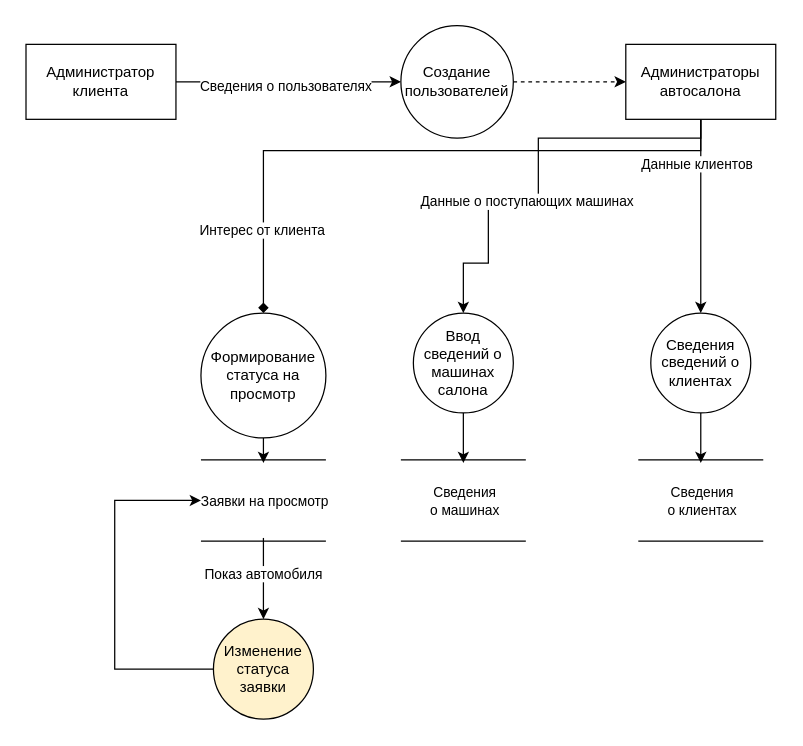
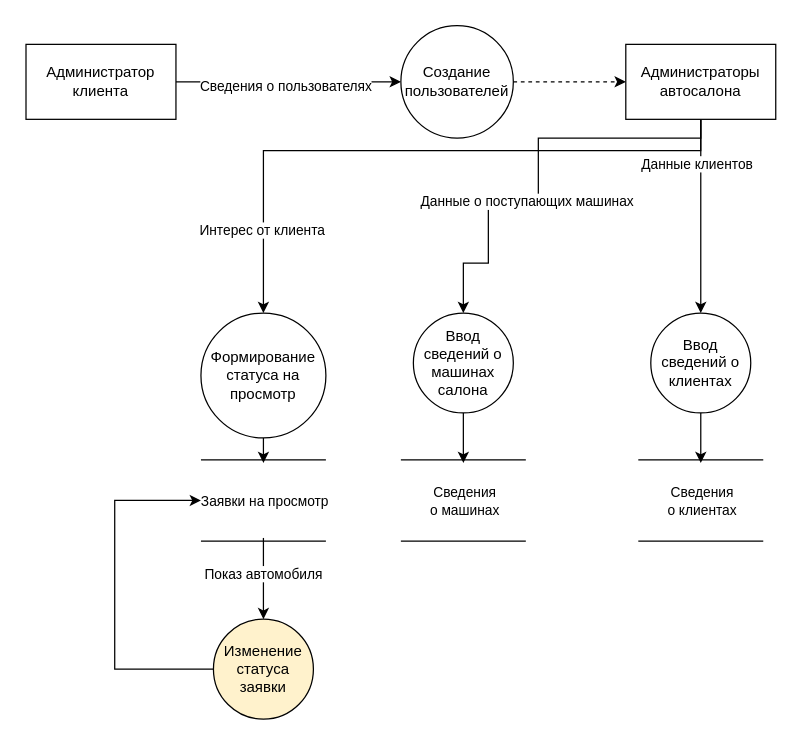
  <mxCell id="0" />
  <mxCell id="1" parent="0" />
  <mxCell id="2" style="edgeStyle=orthogonalEdgeStyle;rounded=0;orthogonalLoop=1;jettySize=auto;html=1;" edge="1" parent="1" source="4" target="6"><mxGeometry relative="1" as="geometry" /></mxCell>
  <mxCell id="3" value="Сведения о пользователях" style="edgeLabel;html=1;align=center;verticalAlign=middle;resizable=0;points=[];" vertex="1" connectable="0" parent="2"><mxGeometry x="-0.029" y="-3" relative="1" as="geometry"><mxPoint as="offset" /></mxGeometry></mxCell>
  <mxCell id="4" value="Администратор клиента" style="rounded=0;whiteSpace=wrap;html=1;" vertex="1" parent="1"><mxGeometry x="20" y="35" width="120" height="60" as="geometry" /></mxCell>
  <mxCell id="5" style="edgeStyle=orthogonalEdgeStyle;rounded=0;orthogonalLoop=1;jettySize=auto;html=1;entryX=0;entryY=0.5;entryDx=0;entryDy=0;dashed=1;" edge="1" parent="1" source="6" target="13"><mxGeometry relative="1" as="geometry" /></mxCell>
  <mxCell id="6" value="Создание пользователей" style="ellipse;whiteSpace=wrap;html=1;aspect=fixed;" vertex="1" parent="1"><mxGeometry x="320" y="20" width="90" height="90" as="geometry" /></mxCell>
  <mxCell id="7" style="edgeStyle=orthogonalEdgeStyle;rounded=0;orthogonalLoop=1;jettySize=auto;html=1;" edge="1" parent="1" source="13"><mxGeometry relative="1" as="geometry"><mxPoint x="560" y="250" as="targetPoint" /></mxGeometry></mxCell>
  <mxCell id="8" value="Данные клиентов" style="edgeLabel;html=1;align=center;verticalAlign=middle;resizable=0;points=[];" vertex="1" connectable="0" parent="7"><mxGeometry x="-0.309" y="-4" relative="1" as="geometry"><mxPoint y="-19" as="offset" /></mxGeometry></mxCell>
  <mxCell id="9" style="edgeStyle=orthogonalEdgeStyle;rounded=0;orthogonalLoop=1;jettySize=auto;html=1;" edge="1" parent="1" source="13"><mxGeometry relative="1" as="geometry"><mxPoint x="370" y="250" as="targetPoint" /><Array as="points"><mxPoint x="560" y="110" /><mxPoint x="430" y="110" /><mxPoint x="430" y="160" /><mxPoint x="390" y="160" /><mxPoint x="390" y="210" /><mxPoint x="370" y="210" /></Array></mxGeometry></mxCell>
  <mxCell id="10" value="Данные о поступающих машинах" style="edgeLabel;html=1;align=center;verticalAlign=middle;resizable=0;points=[];" vertex="1" connectable="0" parent="9"><mxGeometry x="-0.17" relative="1" as="geometry"><mxPoint x="-12" y="50" as="offset" /></mxGeometry></mxCell>
- <mxCell id="11" style="edgeStyle=orthogonalEdgeStyle;rounded=0;orthogonalLoop=1;jettySize=auto;html=1;entryX=0.5;entryY=0;entryDx=0;entryDy=0;endArrow=diamond;" edge="1" parent="1" source="13" target="23"><mxGeometry relative="1" as="geometry"><Array as="points"><mxPoint x="560" y="120" /><mxPoint x="210" y="120" /></Array></mxGeometry></mxCell>
+ <mxCell id="11" style="edgeStyle=orthogonalEdgeStyle;rounded=0;orthogonalLoop=1;jettySize=auto;html=1;entryX=0.5;entryY=0;entryDx=0;entryDy=0;" edge="1" parent="1" source="13" target="23"><mxGeometry relative="1" as="geometry"><Array as="points"><mxPoint x="560" y="120" /><mxPoint x="210" y="120" /></Array></mxGeometry></mxCell>
  <mxCell id="12" value="Интерес от клиента" style="edgeLabel;html=1;align=center;verticalAlign=middle;resizable=0;points=[];" vertex="1" connectable="0" parent="11"><mxGeometry x="0.735" y="-2" relative="1" as="geometry"><mxPoint as="offset" /></mxGeometry></mxCell>
  <mxCell id="13" value="Администраторы автосалона" style="rounded=0;whiteSpace=wrap;html=1;" vertex="1" parent="1"><mxGeometry x="500" y="35" width="120" height="60" as="geometry" /></mxCell>
  <mxCell id="14" value="" style="shape=link;html=1;rounded=0;width=65;" edge="1" parent="1"><mxGeometry width="100" relative="1" as="geometry"><mxPoint x="510" y="400" as="sourcePoint" /><mxPoint x="610" y="400" as="targetPoint" /></mxGeometry></mxCell>
  <mxCell id="15" value="Сведения &lt;br&gt;о клиентах" style="edgeLabel;html=1;align=center;verticalAlign=middle;resizable=0;points=[];" vertex="1" connectable="0" parent="14"><mxGeometry x="0.02" y="5" relative="1" as="geometry"><mxPoint x="-1" y="5" as="offset" /></mxGeometry></mxCell>
  <mxCell id="16" value="" style="shape=link;html=1;rounded=0;width=65;" edge="1" parent="1"><mxGeometry width="100" relative="1" as="geometry"><mxPoint x="320" y="400" as="sourcePoint" /><mxPoint x="420" y="400" as="targetPoint" /></mxGeometry></mxCell>
  <mxCell id="17" value="Сведения &lt;br&gt;о машинах" style="edgeLabel;html=1;align=center;verticalAlign=middle;resizable=0;points=[];" vertex="1" connectable="0" parent="16"><mxGeometry x="0.02" y="5" relative="1" as="geometry"><mxPoint x="-1" y="5" as="offset" /></mxGeometry></mxCell>
  <mxCell id="18" style="edgeStyle=orthogonalEdgeStyle;rounded=0;orthogonalLoop=1;jettySize=auto;html=1;" edge="1" parent="1" source="19"><mxGeometry relative="1" as="geometry"><mxPoint x="370" y="370" as="targetPoint" /></mxGeometry></mxCell>
  <mxCell id="19" value="Ввод сведений о машинах салона" style="ellipse;whiteSpace=wrap;html=1;aspect=fixed;" vertex="1" parent="1"><mxGeometry x="330" y="250" width="80" height="80" as="geometry" /></mxCell>
  <mxCell id="20" style="edgeStyle=orthogonalEdgeStyle;rounded=0;orthogonalLoop=1;jettySize=auto;html=1;" edge="1" parent="1" source="21"><mxGeometry relative="1" as="geometry"><mxPoint x="560" y="370" as="targetPoint" /></mxGeometry></mxCell>
- <mxCell id="21" value="Сведения сведений о клиентах" style="ellipse;whiteSpace=wrap;html=1;aspect=fixed;" vertex="1" parent="1"><mxGeometry x="520" y="250" width="80" height="80" as="geometry" /></mxCell>
+ <mxCell id="21" value="Ввод сведений о клиентах" style="ellipse;whiteSpace=wrap;html=1;aspect=fixed;" vertex="1" parent="1"><mxGeometry x="520" y="250" width="80" height="80" as="geometry" /></mxCell>
  <mxCell id="22" style="edgeStyle=orthogonalEdgeStyle;rounded=0;orthogonalLoop=1;jettySize=auto;html=1;" edge="1" parent="1" source="23"><mxGeometry relative="1" as="geometry"><mxPoint x="210" y="370" as="targetPoint" /></mxGeometry></mxCell>
  <mxCell id="23" value="Формирование статуса на просмотр" style="ellipse;whiteSpace=wrap;html=1;aspect=fixed;" vertex="1" parent="1"><mxGeometry x="160" y="250" width="100" height="100" as="geometry" /></mxCell>
  <mxCell id="24" value="" style="shape=link;html=1;rounded=0;width=65;" edge="1" parent="1"><mxGeometry width="100" relative="1" as="geometry"><mxPoint x="160" y="400" as="sourcePoint" /><mxPoint x="260" y="400" as="targetPoint" /></mxGeometry></mxCell>
  <mxCell id="25" value="Заявки на просмотр" style="edgeLabel;html=1;align=center;verticalAlign=middle;resizable=0;points=[];" vertex="1" connectable="0" parent="24"><mxGeometry x="0.02" y="5" relative="1" as="geometry"><mxPoint x="-1" y="5" as="offset" /></mxGeometry></mxCell>
  <mxCell id="26" style="edgeStyle=orthogonalEdgeStyle;rounded=0;orthogonalLoop=1;jettySize=auto;html=1;" edge="1" parent="1" source="27"><mxGeometry relative="1" as="geometry"><mxPoint x="160" y="400" as="targetPoint" /><Array as="points"><mxPoint x="91" y="535" /></Array></mxGeometry></mxCell>
  <mxCell id="27" value="Изменение статуса заявки" style="ellipse;whiteSpace=wrap;html=1;aspect=fixed;fillColor=#fff2cc;" vertex="1" parent="1"><mxGeometry x="170" y="495" width="80" height="80" as="geometry" /></mxCell>
  <mxCell id="28" value="" style="endArrow=classic;html=1;rounded=0;entryX=0.5;entryY=0;entryDx=0;entryDy=0;" edge="1" parent="1" target="27"><mxGeometry width="50" height="50" relative="1" as="geometry"><mxPoint x="210" y="430" as="sourcePoint" /><mxPoint x="430" y="330" as="targetPoint" /></mxGeometry></mxCell>
  <mxCell id="29" value="Показ автомобиля" style="edgeLabel;html=1;align=center;verticalAlign=middle;resizable=0;points=[];" vertex="1" connectable="0" parent="28"><mxGeometry x="-0.139" y="-1" relative="1" as="geometry"><mxPoint as="offset" /></mxGeometry></mxCell>
